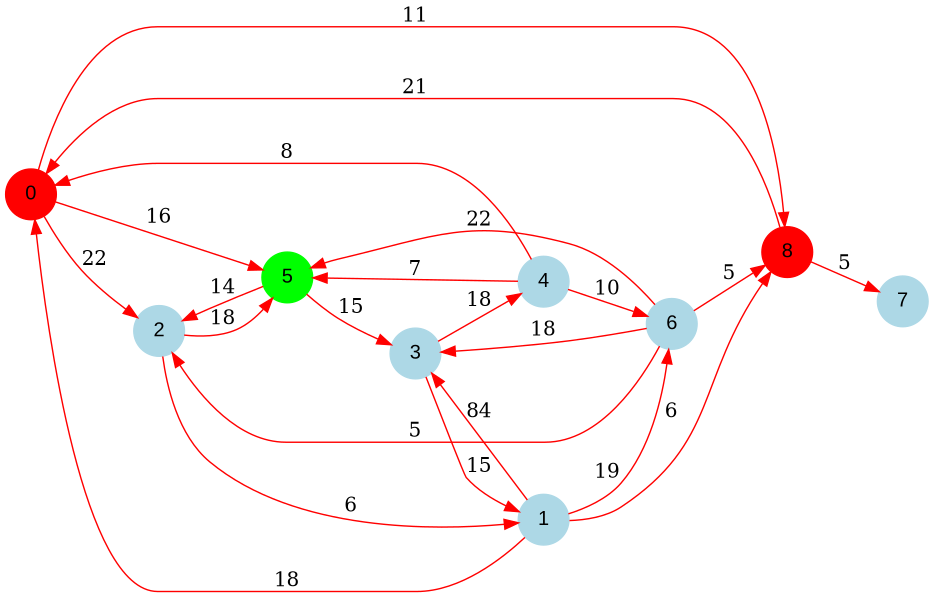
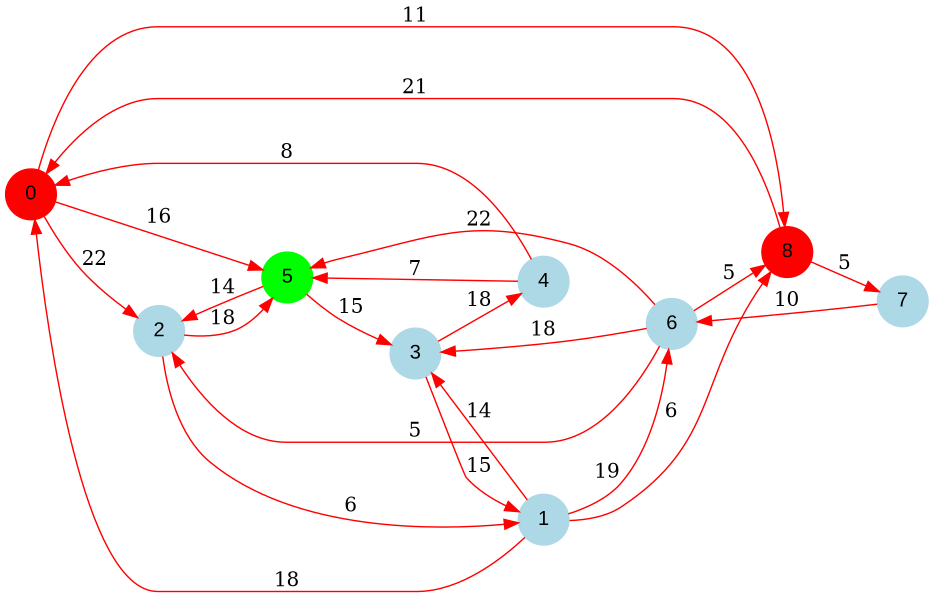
  digraph {
    rankdir=LR
    node [color=lightblue fontname=Arial shape=circle style=filled]
    edge [color=red]
    0 [color=red]
    2
    5 [color=green]
    8 [color=red]
    1
    3
    7
    6
    4
    0 -> 2 [label=22]
    0 -> 5 [label=16]
    0 -> 8 [label=11]
    2 -> 5 [label=18]
    2 -> 1 [label=6]
    5 -> 2 [label=14]
    5 -> 3 [label=15]
    8 -> 0 [label=21]
    8 -> 7 [label=5]
    1 -> 0 [label=18]
    1 -> 8 [label=6]
-   1 -> 3 [label=84]
+   1 -> 3 [label=14]
    1 -> 6 [label=19]
    3 -> 1 [label=15]
    3 -> 4 [label=18]
-   4 -> 6 [label=10]
+   7 -> 6 [label=10]
    6 -> 2 [label=5]
    6 -> 5 [label=22]
    6 -> 8 [label=5]
    6 -> 3 [label=18]
    4 -> 0 [label=8]
    4 -> 5 [label=7]
  }
